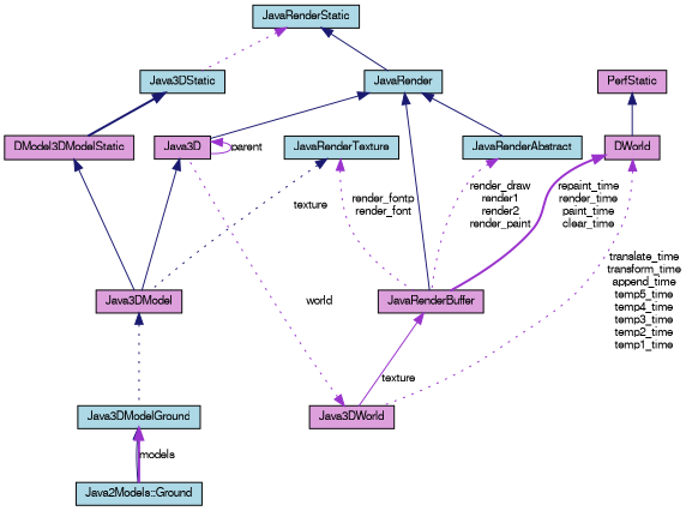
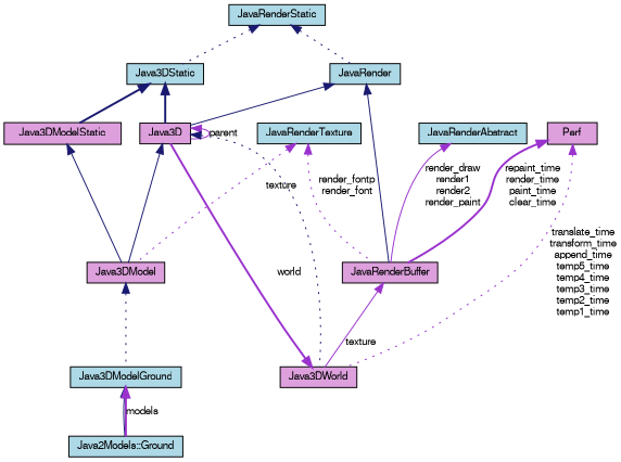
  digraph {
    node [color=black fillcolor=lightblue fontname=FreeSans fontsize=10 shape=record style=filled]
    edge [color=midnightblue dir=back fontname=FreeSans fontsize=10 labelfontname=FreeSans labelfontsize=10 style=solid]
    n1 [fontcolor=black height=0.2 label="Java2Models::Ground" width=0.4]
    n2 [height=0.2 label=Java3DModelGround width=0.4]
    n3 [fillcolor=plum height=0.2 label=Java3DModel width=0.4]
    n4 [fillcolor=plum height=0.2 label=Java3D width=0.4]
    n5 [fillcolor=plum height=0.2 label=Java3DWorld width=0.4]
    n6 [height=0.2 label=Java3DStatic width=0.4]
-   n7 [fillcolor=plum height=0.2 label=DModel3DModelStatic width=0.4]
+   n7 [fillcolor=plum height=0.2 label=Java3DModelStatic width=0.4]
    n8 [height=0.2 label=JavaRenderStatic width=0.4]
    n9 [height=0.2 label=JavaRender width=0.4]
    n10 [fillcolor=plum height=0.2 label=JavaRenderBuffer width=0.4]
    n11 [height=0.2 label=JavaRenderAbstract width=0.4]
-   n12 [fillcolor=plum height=0.2 label=DWorld width=0.4]
-   n13 [fillcolor=plum height=0.2 label=PerfStatic width=0.4]
+   n12 [fillcolor=plum height=0.2 label=Perf width=0.4]
    n14 [height=0.2 label=JavaRenderTexture width=0.4]
    n2 -> n1
    n2 -> n1 [color=darkorchid3 label=models style=bold]
    n3 -> n2 [style=dotted]
    n4 -> n3
    n4 -> n4 [color=darkorchid3 label=parent]
-   n5 -> n4 [color=darkorchid3 label=world style=dotted]
+   n4 -> n5 [style=dotted]
+   n5 -> n4 [color=darkorchid3 label=world style=bold]
+   n6 -> n4 [style=bold]
    n6 -> n7 [style=bold]
    n7 -> n3
-   n8 -> n6 [color=darkorchid3 style=dotted]
-   n8 -> n9
+   n8 -> n6 [style=dotted]
+   n8 -> n9 [style=dotted]
    n9 -> n4
    n9 -> n10
-   n9 -> n11
    n10 -> n5 [color=darkorchid3 label=texture]
-   n11 -> n10 [color=darkorchid3 label="render_draw\nrender1\nrender2\nrender_paint" style=dotted]
+   n11 -> n10 [color=darkorchid3 label="render_draw\nrender1\nrender2\nrender_paint"]
    n12 -> n5 [color=darkorchid3 label="translate_time\ntransform_time\nappend_time\ntemp5_time\ntemp4_time\ntemp3_time\ntemp2_time\ntemp1_time" style=dotted]
    n12 -> n10 [color=darkorchid3 label="repaint_time\nrender_time\npaint_time\nclear_time" style=bold]
-   n13 -> n12
-   n14 -> n3 [label=texture style=dotted]
+   n14 -> n3 [color=darkorchid3 label=texture style=dotted]
    n14 -> n10 [color=darkorchid3 label="render_fontp\nrender_font" style=dotted]
  }
